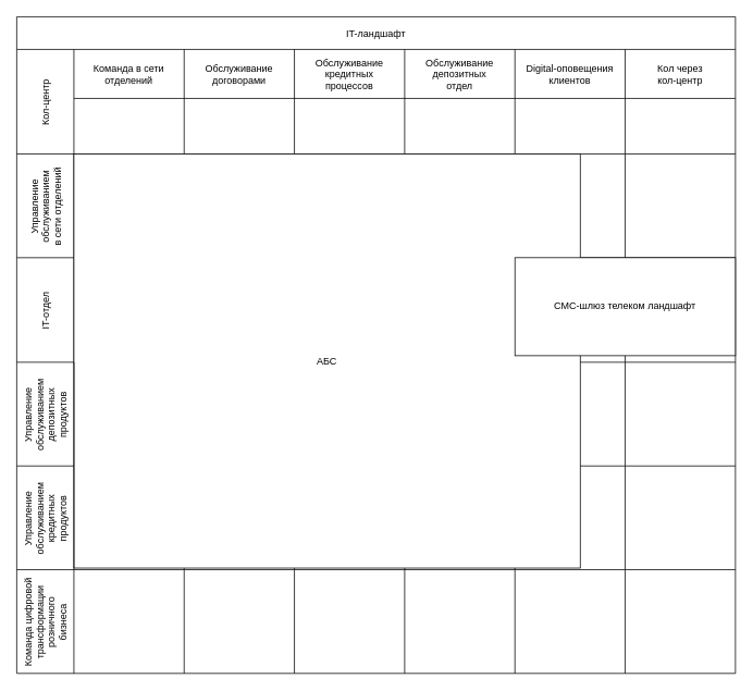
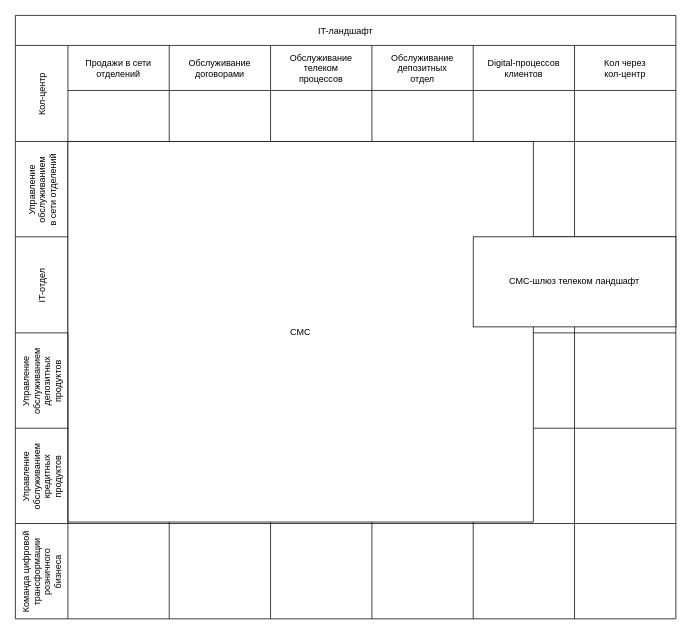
  <mxCell id="0" />
  <mxCell id="1" parent="0" />
  <mxCell id="2" value="IT-ландшафт" style="shape=table;childLayout=tableLayout;startSize=40;collapsible=0;recursiveResize=0;expand=0;" parent="1" vertex="1"><mxGeometry x="20" y="20" width="880" height="804" as="geometry" /></mxCell>
  <mxCell id="3" value="Кол-центр" style="shape=tableRow;horizontal=0;swimlaneHead=0;swimlaneBody=0;top=0;left=0;bottom=0;right=0;dropTarget=0;fontStyle=0;fillColor=none;points=[[0,0.5],[1,0.5]];portConstraint=eastwest;startSize=70;collapsible=0;recursiveResize=0;expand=0;" parent="2" vertex="1"><mxGeometry y="40" width="880" height="128" as="geometry" /></mxCell>
- <mxCell id="4" value="Команда в сети&#10;отделений" style="swimlane;swimlaneHead=0;swimlaneBody=0;fontStyle=0;connectable=0;fillColor=none;startSize=60;collapsible=0;recursiveResize=0;expand=0;" parent="3" vertex="1"><mxGeometry x="70" width="135" height="128" as="geometry"><mxRectangle width="135" height="128" as="alternateBounds" /></mxGeometry></mxCell>
+ <mxCell id="4" value="Продажи в сети&#10;отделений" style="swimlane;swimlaneHead=0;swimlaneBody=0;fontStyle=0;connectable=0;fillColor=none;startSize=60;collapsible=0;recursiveResize=0;expand=0;" parent="3" vertex="1"><mxGeometry x="70" width="135" height="128" as="geometry"><mxRectangle width="135" height="128" as="alternateBounds" /></mxGeometry></mxCell>
  <mxCell id="5" value="Обслуживание&#10;договорами" style="swimlane;swimlaneHead=0;swimlaneBody=0;fontStyle=0;connectable=0;fillColor=none;startSize=60;collapsible=0;recursiveResize=0;expand=0;" parent="3" vertex="1"><mxGeometry x="205" width="135" height="128" as="geometry"><mxRectangle width="135" height="128" as="alternateBounds" /></mxGeometry></mxCell>
- <mxCell id="6" value="Обслуживание&#10;кредитных&#10;процессов" style="swimlane;swimlaneHead=0;swimlaneBody=0;fontStyle=0;connectable=0;fillColor=none;startSize=60;collapsible=0;recursiveResize=0;expand=0;" parent="3" vertex="1"><mxGeometry x="340" width="135" height="128" as="geometry"><mxRectangle width="135" height="128" as="alternateBounds" /></mxGeometry></mxCell>
+ <mxCell id="6" value="Обслуживание&#10;телеком&#10;процессов" style="swimlane;swimlaneHead=0;swimlaneBody=0;fontStyle=0;connectable=0;fillColor=none;startSize=60;collapsible=0;recursiveResize=0;expand=0;" parent="3" vertex="1"><mxGeometry x="340" width="135" height="128" as="geometry"><mxRectangle width="135" height="128" as="alternateBounds" /></mxGeometry></mxCell>
  <mxCell id="7" value="Обслуживание&#10;депозитных&#10;отдел" style="swimlane;swimlaneHead=0;swimlaneBody=0;fontStyle=0;connectable=0;fillColor=none;startSize=60;collapsible=0;recursiveResize=0;expand=0;" parent="3" vertex="1"><mxGeometry x="475" width="135" height="128" as="geometry"><mxRectangle width="135" height="128" as="alternateBounds" /></mxGeometry></mxCell>
- <mxCell id="8" value="Digital-оповещения&#10;клиентов" style="swimlane;swimlaneHead=0;swimlaneBody=0;fontStyle=0;connectable=0;fillColor=none;startSize=60;collapsible=0;recursiveResize=0;expand=0;" parent="3" vertex="1"><mxGeometry x="610" width="135" height="128" as="geometry"><mxRectangle width="135" height="128" as="alternateBounds" /></mxGeometry></mxCell>
+ <mxCell id="8" value="Digital-процессов&#10;клиентов" style="swimlane;swimlaneHead=0;swimlaneBody=0;fontStyle=0;connectable=0;fillColor=none;startSize=60;collapsible=0;recursiveResize=0;expand=0;" parent="3" vertex="1"><mxGeometry x="610" width="135" height="128" as="geometry"><mxRectangle width="135" height="128" as="alternateBounds" /></mxGeometry></mxCell>
  <mxCell id="9" value="Кол через&#10;кол-центр" style="swimlane;swimlaneHead=0;swimlaneBody=0;fontStyle=0;connectable=0;fillColor=none;startSize=60;collapsible=0;recursiveResize=0;expand=0;" parent="3" vertex="1"><mxGeometry x="745" width="135" height="128" as="geometry"><mxRectangle width="135" height="128" as="alternateBounds" /></mxGeometry></mxCell>
  <mxCell id="10" value="Управление&#10;обслуживанием&#10;в сети отделений" style="shape=tableRow;horizontal=0;swimlaneHead=0;swimlaneBody=0;top=0;left=0;bottom=0;right=0;dropTarget=0;fontStyle=0;fillColor=none;points=[[0,0.5],[1,0.5]];portConstraint=eastwest;startSize=70;collapsible=0;recursiveResize=0;expand=0;" parent="2" vertex="1"><mxGeometry y="168" width="880" height="127" as="geometry" /></mxCell>
  <mxCell id="11" value="" style="swimlane;swimlaneHead=0;swimlaneBody=0;fontStyle=0;connectable=0;fillColor=none;startSize=0;collapsible=0;recursiveResize=0;expand=0;" parent="10" vertex="1"><mxGeometry x="70" width="135" height="127" as="geometry"><mxRectangle width="135" height="127" as="alternateBounds" /></mxGeometry></mxCell>
  <mxCell id="12" value="" style="swimlane;swimlaneHead=0;swimlaneBody=0;fontStyle=0;connectable=0;fillColor=none;startSize=0;collapsible=0;recursiveResize=0;expand=0;" parent="10" vertex="1"><mxGeometry x="205" width="135" height="127" as="geometry"><mxRectangle width="135" height="127" as="alternateBounds" /></mxGeometry></mxCell>
  <mxCell id="13" value="" style="swimlane;swimlaneHead=0;swimlaneBody=0;fontStyle=0;connectable=0;fillColor=none;startSize=0;collapsible=0;recursiveResize=0;expand=0;" parent="10" vertex="1"><mxGeometry x="340" width="135" height="127" as="geometry"><mxRectangle width="135" height="127" as="alternateBounds" /></mxGeometry></mxCell>
  <mxCell id="14" value="" style="swimlane;swimlaneHead=0;swimlaneBody=0;fontStyle=0;connectable=0;fillColor=none;startSize=0;collapsible=0;recursiveResize=0;expand=0;" parent="10" vertex="1"><mxGeometry x="475" width="135" height="127" as="geometry"><mxRectangle width="135" height="127" as="alternateBounds" /></mxGeometry></mxCell>
  <mxCell id="15" style="swimlane;swimlaneHead=0;swimlaneBody=0;fontStyle=0;connectable=0;fillColor=none;startSize=0;collapsible=0;recursiveResize=0;expand=0;" parent="10" vertex="1"><mxGeometry x="610" width="135" height="127" as="geometry"><mxRectangle width="135" height="127" as="alternateBounds" /></mxGeometry></mxCell>
  <mxCell id="16" style="swimlane;swimlaneHead=0;swimlaneBody=0;fontStyle=0;connectable=0;fillColor=none;startSize=0;collapsible=0;recursiveResize=0;expand=0;" parent="10" vertex="1"><mxGeometry x="745" width="135" height="127" as="geometry"><mxRectangle width="135" height="127" as="alternateBounds" /></mxGeometry></mxCell>
  <mxCell id="17" value="IT-отдел" style="shape=tableRow;horizontal=0;swimlaneHead=0;swimlaneBody=0;top=0;left=0;bottom=0;right=0;dropTarget=0;fontStyle=0;fillColor=none;points=[[0,0.5],[1,0.5]];portConstraint=eastwest;startSize=70;collapsible=0;recursiveResize=0;expand=0;" parent="2" vertex="1"><mxGeometry y="295" width="880" height="128" as="geometry" /></mxCell>
  <mxCell id="18" value="" style="swimlane;swimlaneHead=0;swimlaneBody=0;fontStyle=0;connectable=0;fillColor=none;startSize=0;collapsible=0;recursiveResize=0;expand=0;" parent="17" vertex="1"><mxGeometry x="70" width="135" height="128" as="geometry"><mxRectangle width="135" height="128" as="alternateBounds" /></mxGeometry></mxCell>
  <mxCell id="19" value="" style="swimlane;swimlaneHead=0;swimlaneBody=0;fontStyle=0;connectable=0;fillColor=none;startSize=0;collapsible=0;recursiveResize=0;expand=0;" parent="17" vertex="1"><mxGeometry x="205" width="135" height="128" as="geometry"><mxRectangle width="135" height="128" as="alternateBounds" /></mxGeometry></mxCell>
  <mxCell id="20" value="" style="swimlane;swimlaneHead=0;swimlaneBody=0;fontStyle=0;connectable=0;fillColor=none;startSize=0;collapsible=0;recursiveResize=0;expand=0;" parent="17" vertex="1"><mxGeometry x="340" width="135" height="128" as="geometry"><mxRectangle width="135" height="128" as="alternateBounds" /></mxGeometry></mxCell>
- <mxCell id="21" value="АБС" style="rounded=0;whiteSpace=wrap;html=1;" vertex="1" parent="20"><mxGeometry x="-270" y="-127" width="620" height="507" as="geometry" /></mxCell>
+ <mxCell id="21" value="СМС" style="rounded=0;whiteSpace=wrap;html=1;" vertex="1" parent="20"><mxGeometry x="-270" y="-127" width="620" height="507" as="geometry" /></mxCell>
  <mxCell id="22" value="СМС-шлюз телеком ландшафт" style="rounded=0;whiteSpace=wrap;html=1;" vertex="1" parent="20"><mxGeometry x="270" width="270" height="120" as="geometry" /></mxCell>
  <mxCell id="23" value="" style="swimlane;swimlaneHead=0;swimlaneBody=0;fontStyle=0;connectable=0;fillColor=none;startSize=0;collapsible=0;recursiveResize=0;expand=0;" parent="17" vertex="1"><mxGeometry x="475" width="135" height="128" as="geometry"><mxRectangle width="135" height="128" as="alternateBounds" /></mxGeometry></mxCell>
  <mxCell id="24" style="swimlane;swimlaneHead=0;swimlaneBody=0;fontStyle=0;connectable=0;fillColor=none;startSize=0;collapsible=0;recursiveResize=0;expand=0;" parent="17" vertex="1"><mxGeometry x="610" width="135" height="128" as="geometry"><mxRectangle width="135" height="128" as="alternateBounds" /></mxGeometry></mxCell>
  <mxCell id="25" style="swimlane;swimlaneHead=0;swimlaneBody=0;fontStyle=0;connectable=0;fillColor=none;startSize=0;collapsible=0;recursiveResize=0;expand=0;" parent="17" vertex="1"><mxGeometry x="745" width="135" height="128" as="geometry"><mxRectangle width="135" height="128" as="alternateBounds" /></mxGeometry></mxCell>
  <mxCell id="26" value="Управление&#10;обслуживанием&#10;депозитных&#10;продуктов" style="shape=tableRow;horizontal=0;swimlaneHead=0;swimlaneBody=0;top=0;left=0;bottom=0;right=0;dropTarget=0;fontStyle=0;fillColor=none;points=[[0,0.5],[1,0.5]];portConstraint=eastwest;startSize=70;collapsible=0;recursiveResize=0;expand=0;" parent="2" vertex="1"><mxGeometry y="423" width="880" height="127" as="geometry" /></mxCell>
  <mxCell id="27" value="" style="swimlane;swimlaneHead=0;swimlaneBody=0;fontStyle=0;connectable=0;fillColor=none;startSize=0;collapsible=0;recursiveResize=0;expand=0;" parent="26" vertex="1"><mxGeometry x="70" width="135" height="127" as="geometry"><mxRectangle width="135" height="127" as="alternateBounds" /></mxGeometry></mxCell>
  <mxCell id="28" value="" style="swimlane;swimlaneHead=0;swimlaneBody=0;fontStyle=0;connectable=0;fillColor=none;startSize=0;collapsible=0;recursiveResize=0;expand=0;" parent="26" vertex="1"><mxGeometry x="205" width="135" height="127" as="geometry"><mxRectangle width="135" height="127" as="alternateBounds" /></mxGeometry></mxCell>
  <mxCell id="29" value="" style="swimlane;swimlaneHead=0;swimlaneBody=0;fontStyle=0;connectable=0;fillColor=none;startSize=0;collapsible=0;recursiveResize=0;expand=0;" parent="26" vertex="1"><mxGeometry x="340" width="135" height="127" as="geometry"><mxRectangle width="135" height="127" as="alternateBounds" /></mxGeometry></mxCell>
  <mxCell id="30" value="" style="swimlane;swimlaneHead=0;swimlaneBody=0;fontStyle=0;connectable=0;fillColor=none;startSize=0;collapsible=0;recursiveResize=0;expand=0;" parent="26" vertex="1"><mxGeometry x="475" width="135" height="127" as="geometry"><mxRectangle width="135" height="127" as="alternateBounds" /></mxGeometry></mxCell>
  <mxCell id="31" style="swimlane;swimlaneHead=0;swimlaneBody=0;fontStyle=0;connectable=0;fillColor=none;startSize=0;collapsible=0;recursiveResize=0;expand=0;" parent="26" vertex="1"><mxGeometry x="610" width="135" height="127" as="geometry"><mxRectangle width="135" height="127" as="alternateBounds" /></mxGeometry></mxCell>
  <mxCell id="32" style="swimlane;swimlaneHead=0;swimlaneBody=0;fontStyle=0;connectable=0;fillColor=none;startSize=0;collapsible=0;recursiveResize=0;expand=0;" parent="26" vertex="1"><mxGeometry x="745" width="135" height="127" as="geometry"><mxRectangle width="135" height="127" as="alternateBounds" /></mxGeometry></mxCell>
  <mxCell id="33" value="Управление&#10;обслуживанием&#10;кредитных&#10;продуктов" style="shape=tableRow;horizontal=0;swimlaneHead=0;swimlaneBody=0;top=0;left=0;bottom=0;right=0;dropTarget=0;fontStyle=0;fillColor=none;points=[[0,0.5],[1,0.5]];portConstraint=eastwest;startSize=70;collapsible=0;recursiveResize=0;expand=0;" parent="2" vertex="1"><mxGeometry y="550" width="880" height="127" as="geometry" /></mxCell>
  <mxCell id="34" style="swimlane;swimlaneHead=0;swimlaneBody=0;fontStyle=0;connectable=0;fillColor=none;startSize=0;collapsible=0;recursiveResize=0;expand=0;" parent="33" vertex="1"><mxGeometry x="70" width="135" height="127" as="geometry"><mxRectangle width="135" height="127" as="alternateBounds" /></mxGeometry></mxCell>
  <mxCell id="35" style="swimlane;swimlaneHead=0;swimlaneBody=0;fontStyle=0;connectable=0;fillColor=none;startSize=0;collapsible=0;recursiveResize=0;expand=0;" parent="33" vertex="1"><mxGeometry x="205" width="135" height="127" as="geometry"><mxRectangle width="135" height="127" as="alternateBounds" /></mxGeometry></mxCell>
  <mxCell id="36" style="swimlane;swimlaneHead=0;swimlaneBody=0;fontStyle=0;connectable=0;fillColor=none;startSize=0;collapsible=0;recursiveResize=0;expand=0;" parent="33" vertex="1"><mxGeometry x="340" width="135" height="127" as="geometry"><mxRectangle width="135" height="127" as="alternateBounds" /></mxGeometry></mxCell>
  <mxCell id="37" style="swimlane;swimlaneHead=0;swimlaneBody=0;fontStyle=0;connectable=0;fillColor=none;startSize=0;collapsible=0;recursiveResize=0;expand=0;" parent="33" vertex="1"><mxGeometry x="475" width="135" height="127" as="geometry"><mxRectangle width="135" height="127" as="alternateBounds" /></mxGeometry></mxCell>
  <mxCell id="38" style="swimlane;swimlaneHead=0;swimlaneBody=0;fontStyle=0;connectable=0;fillColor=none;startSize=0;collapsible=0;recursiveResize=0;expand=0;" parent="33" vertex="1"><mxGeometry x="610" width="135" height="127" as="geometry"><mxRectangle width="135" height="127" as="alternateBounds" /></mxGeometry></mxCell>
  <mxCell id="39" style="swimlane;swimlaneHead=0;swimlaneBody=0;fontStyle=0;connectable=0;fillColor=none;startSize=0;collapsible=0;recursiveResize=0;expand=0;" parent="33" vertex="1"><mxGeometry x="745" width="135" height="127" as="geometry"><mxRectangle width="135" height="127" as="alternateBounds" /></mxGeometry></mxCell>
  <mxCell id="40" value="Команда цифровой&#10;трансформации&#10;розничного&#10;бизнеса" style="shape=tableRow;horizontal=0;swimlaneHead=0;swimlaneBody=0;top=0;left=0;bottom=0;right=0;dropTarget=0;fontStyle=0;fillColor=none;points=[[0,0.5],[1,0.5]];portConstraint=eastwest;startSize=70;collapsible=0;recursiveResize=0;expand=0;" parent="2" vertex="1"><mxGeometry y="677" width="880" height="127" as="geometry" /></mxCell>
  <mxCell id="41" style="swimlane;swimlaneHead=0;swimlaneBody=0;fontStyle=0;connectable=0;fillColor=none;startSize=0;collapsible=0;recursiveResize=0;expand=0;" parent="40" vertex="1"><mxGeometry x="70" width="135" height="127" as="geometry"><mxRectangle width="135" height="127" as="alternateBounds" /></mxGeometry></mxCell>
  <mxCell id="42" style="swimlane;swimlaneHead=0;swimlaneBody=0;fontStyle=0;connectable=0;fillColor=none;startSize=0;collapsible=0;recursiveResize=0;expand=0;" parent="40" vertex="1"><mxGeometry x="205" width="135" height="127" as="geometry"><mxRectangle width="135" height="127" as="alternateBounds" /></mxGeometry></mxCell>
  <mxCell id="43" style="swimlane;swimlaneHead=0;swimlaneBody=0;fontStyle=0;connectable=0;fillColor=none;startSize=0;collapsible=0;recursiveResize=0;expand=0;" parent="40" vertex="1"><mxGeometry x="340" width="135" height="127" as="geometry"><mxRectangle width="135" height="127" as="alternateBounds" /></mxGeometry></mxCell>
  <mxCell id="44" style="swimlane;swimlaneHead=0;swimlaneBody=0;fontStyle=0;connectable=0;fillColor=none;startSize=0;collapsible=0;recursiveResize=0;expand=0;" parent="40" vertex="1"><mxGeometry x="475" width="135" height="127" as="geometry"><mxRectangle width="135" height="127" as="alternateBounds" /></mxGeometry></mxCell>
  <mxCell id="45" style="swimlane;swimlaneHead=0;swimlaneBody=0;fontStyle=0;connectable=0;fillColor=none;startSize=0;collapsible=0;recursiveResize=0;expand=0;" parent="40" vertex="1"><mxGeometry x="610" width="135" height="127" as="geometry"><mxRectangle width="135" height="127" as="alternateBounds" /></mxGeometry></mxCell>
  <mxCell id="46" style="swimlane;swimlaneHead=0;swimlaneBody=0;fontStyle=0;connectable=0;fillColor=none;startSize=0;collapsible=0;recursiveResize=0;expand=0;" parent="40" vertex="1"><mxGeometry x="745" width="135" height="127" as="geometry"><mxRectangle width="135" height="127" as="alternateBounds" /></mxGeometry></mxCell>
